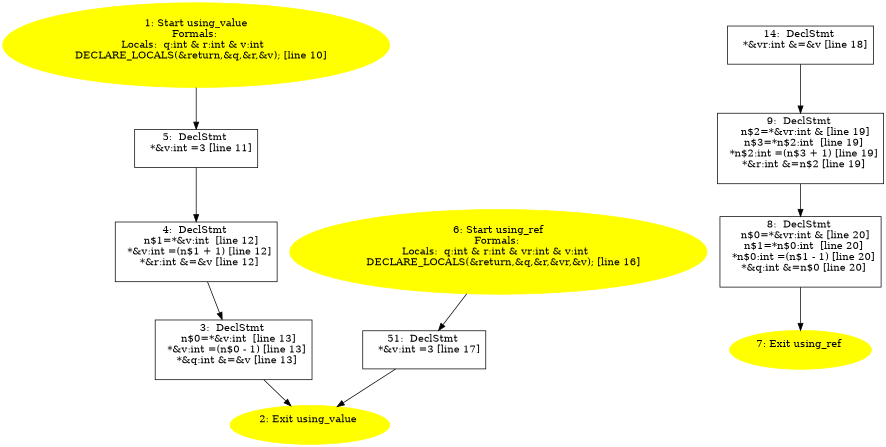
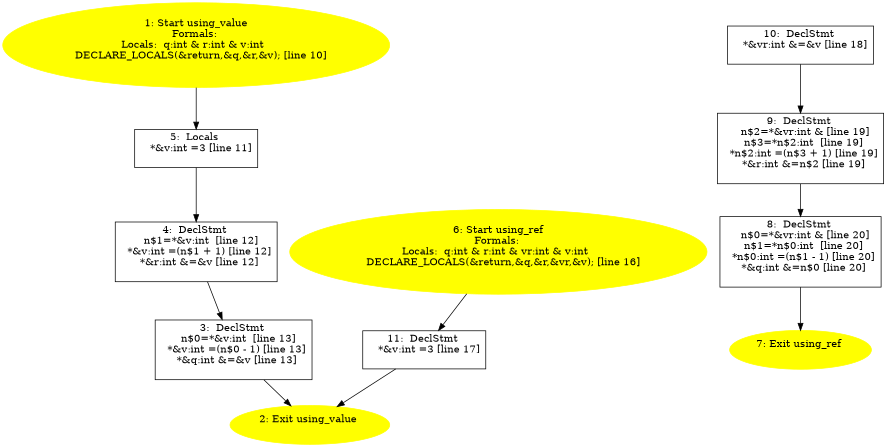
  digraph {
    node [shape=box]
-   n1 [label="51:  DeclStmt \n   *&v:int =3 [line 17]\n "]
+   n1 [label="11:  DeclStmt \n   *&v:int =3 [line 17]\n "]
    n2 [color=yellow label="2: Exit using_value \n  " style=filled shape=""]
-   n3 [label="14:  DeclStmt \n   *&vr:int &=&v [line 18]\n "]
+   n3 [label="10:  DeclStmt \n   *&vr:int &=&v [line 18]\n "]
    n4 [label="9:  DeclStmt \n   n$2=*&vr:int & [line 19]\n  n$3=*n$2:int  [line 19]\n  *n$2:int =(n$3 + 1) [line 19]\n  *&r:int &=n$2 [line 19]\n "]
    n5 [label="8:  DeclStmt \n   n$0=*&vr:int & [line 20]\n  n$1=*n$0:int  [line 20]\n  *n$0:int =(n$1 - 1) [line 20]\n  *&q:int &=n$0 [line 20]\n "]
    n6 [color=yellow label="7: Exit using_ref \n  " style=filled shape=""]
    n7 [color=yellow label="6: Start using_ref\nFormals: \nLocals:  q:int & r:int & vr:int & v:int  \n   DECLARE_LOCALS(&return,&q,&r,&vr,&v); [line 16]\n " style=filled shape=""]
-   n8 [label="5:  DeclStmt \n   *&v:int =3 [line 11]\n "]
+   n8 [label="5:  Locals \n   *&v:int =3 [line 11]\n "]
    n9 [label="4:  DeclStmt \n   n$1=*&v:int  [line 12]\n  *&v:int =(n$1 + 1) [line 12]\n  *&r:int &=&v [line 12]\n "]
    n10 [label="3:  DeclStmt \n   n$0=*&v:int  [line 13]\n  *&v:int =(n$0 - 1) [line 13]\n  *&q:int &=&v [line 13]\n "]
    n11 [color=yellow label="1: Start using_value\nFormals: \nLocals:  q:int & r:int & v:int  \n   DECLARE_LOCALS(&return,&q,&r,&v); [line 10]\n " style=filled shape=""]
    n1 -> n2
    n3 -> n4
    n4 -> n5
    n5 -> n6
    n7 -> n1
    n8 -> n9
    n9 -> n10
    n10 -> n2
    n11 -> n8
  }
